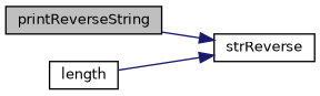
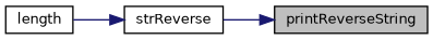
  digraph {
    fontname="DejaVu Sans"
    rankdir=LR
    node [color=black fillcolor=white fontname="DejaVu Sans" fontsize=10 shape=record style=filled]
    edge [color=midnightblue fontname="DejaVu Sans" fontsize=10 labelfontname=Helvetica labelfontsize=10 style=solid]
    n1 [fillcolor=grey75 fontcolor=black height=0.2 label=printReverseString width=0.4]
    n2 [height=0.2 label=strReverse width=0.4]
    n3 [height=0.2 label=length width=0.4]
-   n1 -> n2
+   n2 -> n1
    n3 -> n2
  }
